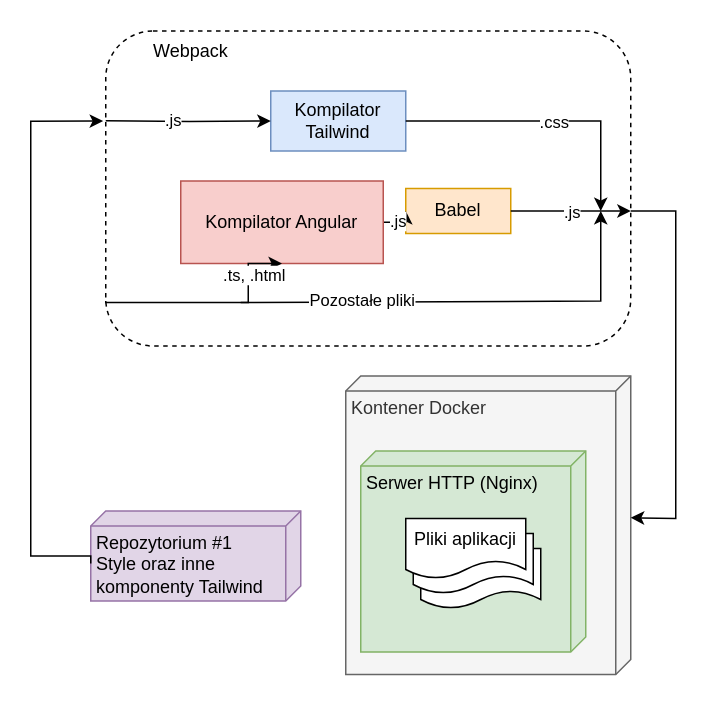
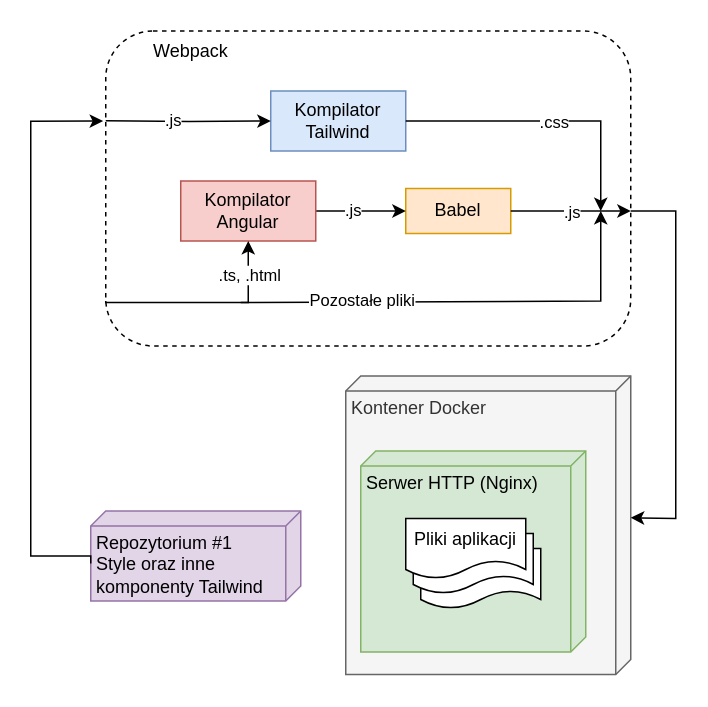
  <mxCell id="0" />
  <mxCell id="1" parent="0" />
  <mxCell id="2" value="Repozytorium #1&lt;br&gt;Style oraz inne komponenty Tailwind" style="verticalAlign=top;align=left;spacingTop=8;spacingLeft=2;spacingRight=12;shape=cube;size=10;direction=south;fontStyle=0;html=1;whiteSpace=wrap;fillColor=#e1d5e7;strokeColor=#9673a6;" parent="1" vertex="1"><mxGeometry x="60" y="340" width="140" height="60" as="geometry" /></mxCell>
  <mxCell id="3" value="&amp;nbsp; &amp;nbsp; &amp;nbsp; &amp;nbsp; &amp;nbsp;Webpack" style="html=1;whiteSpace=wrap;align=left;verticalAlign=top;dashed=1;rounded=1;" parent="1" vertex="1"><mxGeometry x="70" y="20" width="350" height="210" as="geometry" /></mxCell>
  <mxCell id="4" value="Babel" style="rounded=0;whiteSpace=wrap;html=1;fillColor=#ffe6cc;strokeColor=#d79b00;" parent="1" vertex="1"><mxGeometry x="270" y="125" width="70" height="30" as="geometry" /></mxCell>
  <mxCell id="5" style="edgeStyle=orthogonalEdgeStyle;rounded=0;orthogonalLoop=1;jettySize=auto;html=1;exitX=1;exitY=0.5;exitDx=0;exitDy=0;entryX=0;entryY=0.5;entryDx=0;entryDy=0;" parent="1" source="7" target="4" edge="1"><mxGeometry relative="1" as="geometry" /></mxCell>
  <mxCell id="6" value=".js" style="edgeLabel;html=1;align=center;verticalAlign=middle;resizable=0;points=[];" parent="5" vertex="1" connectable="0"><mxGeometry x="-0.2" y="1" relative="1" as="geometry"><mxPoint as="offset" /></mxGeometry></mxCell>
- <mxCell id="7" value="Kompilator Angular" style="rounded=0;whiteSpace=wrap;html=1;fillColor=#f8cecc;strokeColor=#b85450;" parent="1" vertex="1"><mxGeometry x="120" y="120" width="135" height="55" as="geometry" /></mxCell>
+ <mxCell id="7" value="Kompilator Angular" style="rounded=0;whiteSpace=wrap;html=1;fillColor=#f8cecc;strokeColor=#b85450;" parent="1" vertex="1"><mxGeometry x="120" y="120" width="90" height="40" as="geometry" /></mxCell>
  <mxCell id="8" value="Kompilator Tailwind" style="rounded=0;whiteSpace=wrap;html=1;fillColor=#dae8fc;strokeColor=#6c8ebf;" parent="1" vertex="1"><mxGeometry x="180" y="60" width="90" height="40" as="geometry" /></mxCell>
  <mxCell id="9" value="" style="endArrow=classic;html=1;rounded=0;exitX=1;exitY=0.5;exitDx=0;exitDy=0;" parent="1" source="8" edge="1"><mxGeometry width="50" height="50" relative="1" as="geometry"><mxPoint x="280" y="80" as="sourcePoint" /><mxPoint x="400" y="140" as="targetPoint" /><Array as="points"><mxPoint x="400" y="80" /></Array></mxGeometry></mxCell>
  <mxCell id="10" value=".css" style="edgeLabel;html=1;align=center;verticalAlign=middle;resizable=0;points=[];" parent="9" vertex="1" connectable="0"><mxGeometry x="0.035" y="-1" relative="1" as="geometry"><mxPoint y="-1" as="offset" /></mxGeometry></mxCell>
  <mxCell id="11" value="" style="endArrow=classic;html=1;rounded=0;exitX=1;exitY=0.5;exitDx=0;exitDy=0;" parent="1" source="4" edge="1"><mxGeometry width="50" height="50" relative="1" as="geometry"><mxPoint x="320" y="140" as="sourcePoint" /><mxPoint x="420" y="140" as="targetPoint" /></mxGeometry></mxCell>
  <mxCell id="12" value=".js" style="edgeLabel;html=1;align=center;verticalAlign=middle;resizable=0;points=[];" parent="11" vertex="1" connectable="0"><mxGeometry x="0.035" y="-1" relative="1" as="geometry"><mxPoint x="-1" y="-1" as="offset" /></mxGeometry></mxCell>
  <mxCell id="13" style="edgeStyle=orthogonalEdgeStyle;rounded=0;orthogonalLoop=1;jettySize=auto;html=1;exitX=1;exitY=0.5;exitDx=0;exitDy=0;entryX=0;entryY=0.5;entryDx=0;entryDy=0;" parent="1" target="8" edge="1"><mxGeometry relative="1" as="geometry"><mxPoint x="70" y="79.76" as="sourcePoint" /><mxPoint x="130" y="79.76" as="targetPoint" /></mxGeometry></mxCell>
  <mxCell id="14" value=".js" style="edgeLabel;html=1;align=center;verticalAlign=middle;resizable=0;points=[];" parent="13" vertex="1" connectable="0"><mxGeometry x="-0.2" y="1" relative="1" as="geometry"><mxPoint as="offset" /></mxGeometry></mxCell>
  <mxCell id="15" style="edgeStyle=orthogonalEdgeStyle;rounded=0;orthogonalLoop=1;jettySize=auto;html=1;exitX=1;exitY=0.5;exitDx=0;exitDy=0;entryX=0.5;entryY=1;entryDx=0;entryDy=0;" parent="1" target="7" edge="1"><mxGeometry relative="1" as="geometry"><mxPoint x="70" y="200" as="sourcePoint" /><mxPoint x="120" y="200.38" as="targetPoint" /><Array as="points"><mxPoint x="165" y="201" /></Array></mxGeometry></mxCell>
  <mxCell id="16" value=".ts, .html" style="edgeLabel;html=1;align=center;verticalAlign=middle;resizable=0;points=[];" parent="15" vertex="1" connectable="0"><mxGeometry x="-0.339" relative="1" as="geometry"><mxPoint x="51" y="-19" as="offset" /></mxGeometry></mxCell>
  <mxCell id="17" style="edgeStyle=orthogonalEdgeStyle;rounded=0;orthogonalLoop=1;jettySize=auto;html=1;exitX=0;exitY=0;exitDx=35;exitDy=140;exitPerimeter=0;entryX=-0.005;entryY=0.286;entryDx=0;entryDy=0;entryPerimeter=0;" parent="1" source="2" target="3" edge="1"><mxGeometry relative="1" as="geometry"><Array as="points"><mxPoint x="60" y="370" /><mxPoint x="20" y="370" /><mxPoint x="20" y="80" /></Array></mxGeometry></mxCell>
  <mxCell id="18" value="" style="endArrow=classic;html=1;rounded=0;" parent="1" edge="1"><mxGeometry width="50" height="50" relative="1" as="geometry"><mxPoint x="160" y="201" as="sourcePoint" /><mxPoint x="400" y="140" as="targetPoint" /><Array as="points"><mxPoint x="400" y="200" /></Array></mxGeometry></mxCell>
  <mxCell id="19" value="Pozostałe pliki" style="edgeLabel;html=1;align=center;verticalAlign=middle;resizable=0;points=[];" parent="18" vertex="1" connectable="0"><mxGeometry x="0.035" y="-1" relative="1" as="geometry"><mxPoint x="-75" y="-2" as="offset" /></mxGeometry></mxCell>
  <mxCell id="20" value="Kontener Docker" style="verticalAlign=top;align=left;spacingTop=8;spacingLeft=2;spacingRight=12;shape=cube;size=10;direction=south;fontStyle=0;html=1;whiteSpace=wrap;strokeColor=#666666;fillColor=#f5f5f5;fontColor=#333333;" parent="1" vertex="1"><mxGeometry x="230" y="250" width="190" height="199" as="geometry" /></mxCell>
  <mxCell id="21" value="Serwer HTTP (Nginx)" style="verticalAlign=top;align=left;spacingTop=8;spacingLeft=2;spacingRight=12;shape=cube;size=10;direction=south;fontStyle=0;html=1;whiteSpace=wrap;strokeColor=#82b366;fillColor=#d5e8d4;" parent="1" vertex="1"><mxGeometry x="240" y="300" width="150" height="134" as="geometry" /></mxCell>
  <mxCell id="22" value="" style="shape=document;whiteSpace=wrap;html=1;boundedLbl=1;" parent="1" vertex="1"><mxGeometry x="280" y="365" width="80" height="40" as="geometry" /></mxCell>
  <mxCell id="23" value="" style="shape=document;whiteSpace=wrap;html=1;boundedLbl=1;" parent="1" vertex="1"><mxGeometry x="275" y="355" width="80" height="40" as="geometry" /></mxCell>
  <mxCell id="24" value="Pliki aplikacji" style="shape=document;whiteSpace=wrap;html=1;boundedLbl=1;" parent="1" vertex="1"><mxGeometry x="270" y="345" width="80" height="40" as="geometry" /></mxCell>
  <mxCell id="25" value="" style="endArrow=classic;html=1;rounded=0;entryX=0;entryY=0;entryDx=94.5;entryDy=0;entryPerimeter=0;" parent="1" target="20" edge="1"><mxGeometry width="50" height="50" relative="1" as="geometry"><mxPoint x="420" y="140" as="sourcePoint" /><mxPoint x="470" y="90" as="targetPoint" /><Array as="points"><mxPoint x="450" y="140" /><mxPoint x="450" y="240" /><mxPoint x="450" y="345" /></Array></mxGeometry></mxCell>
